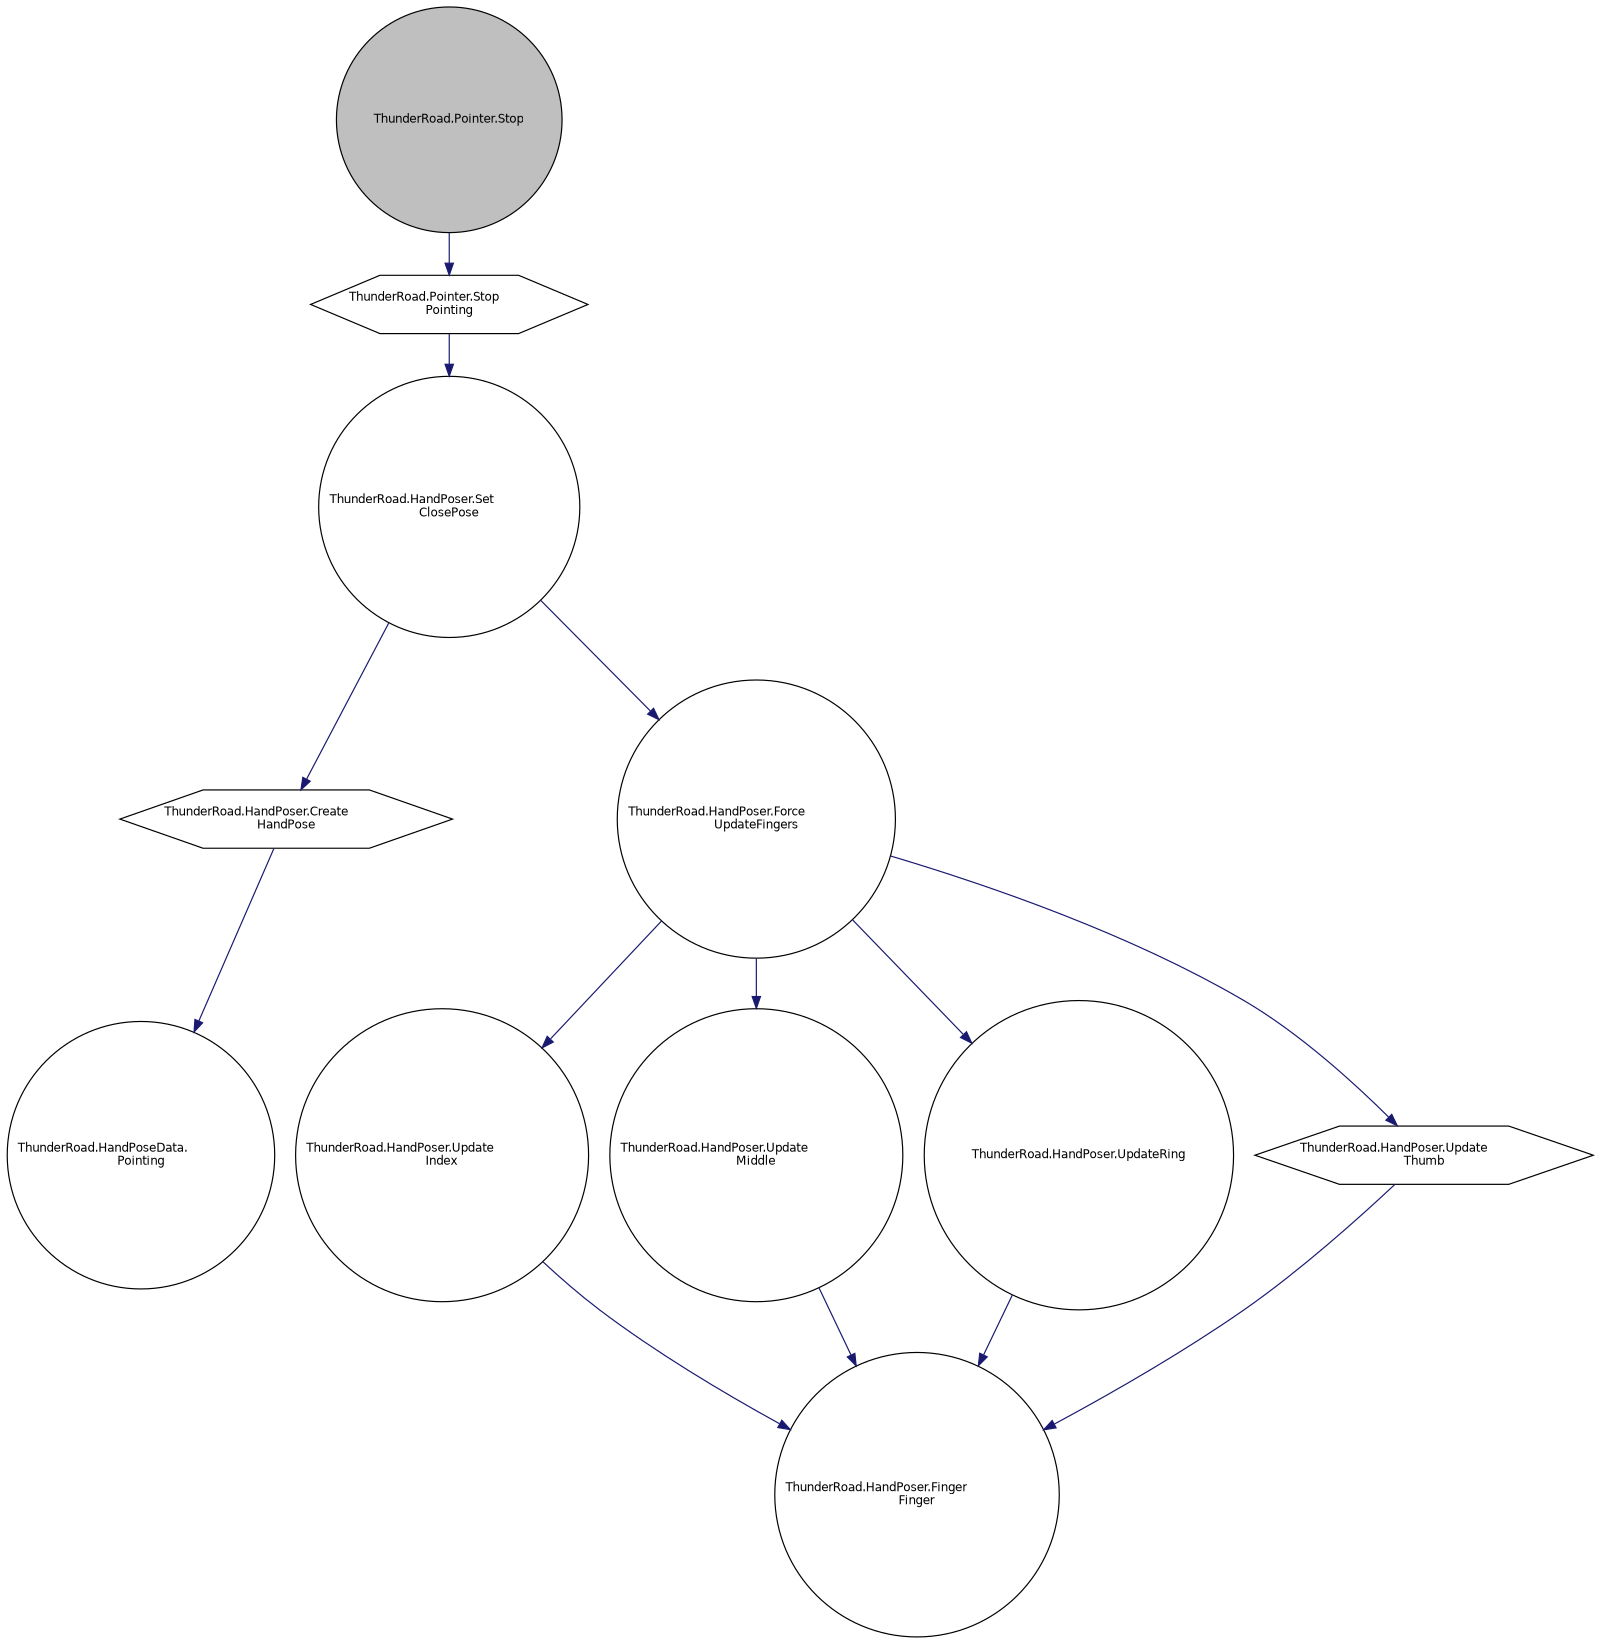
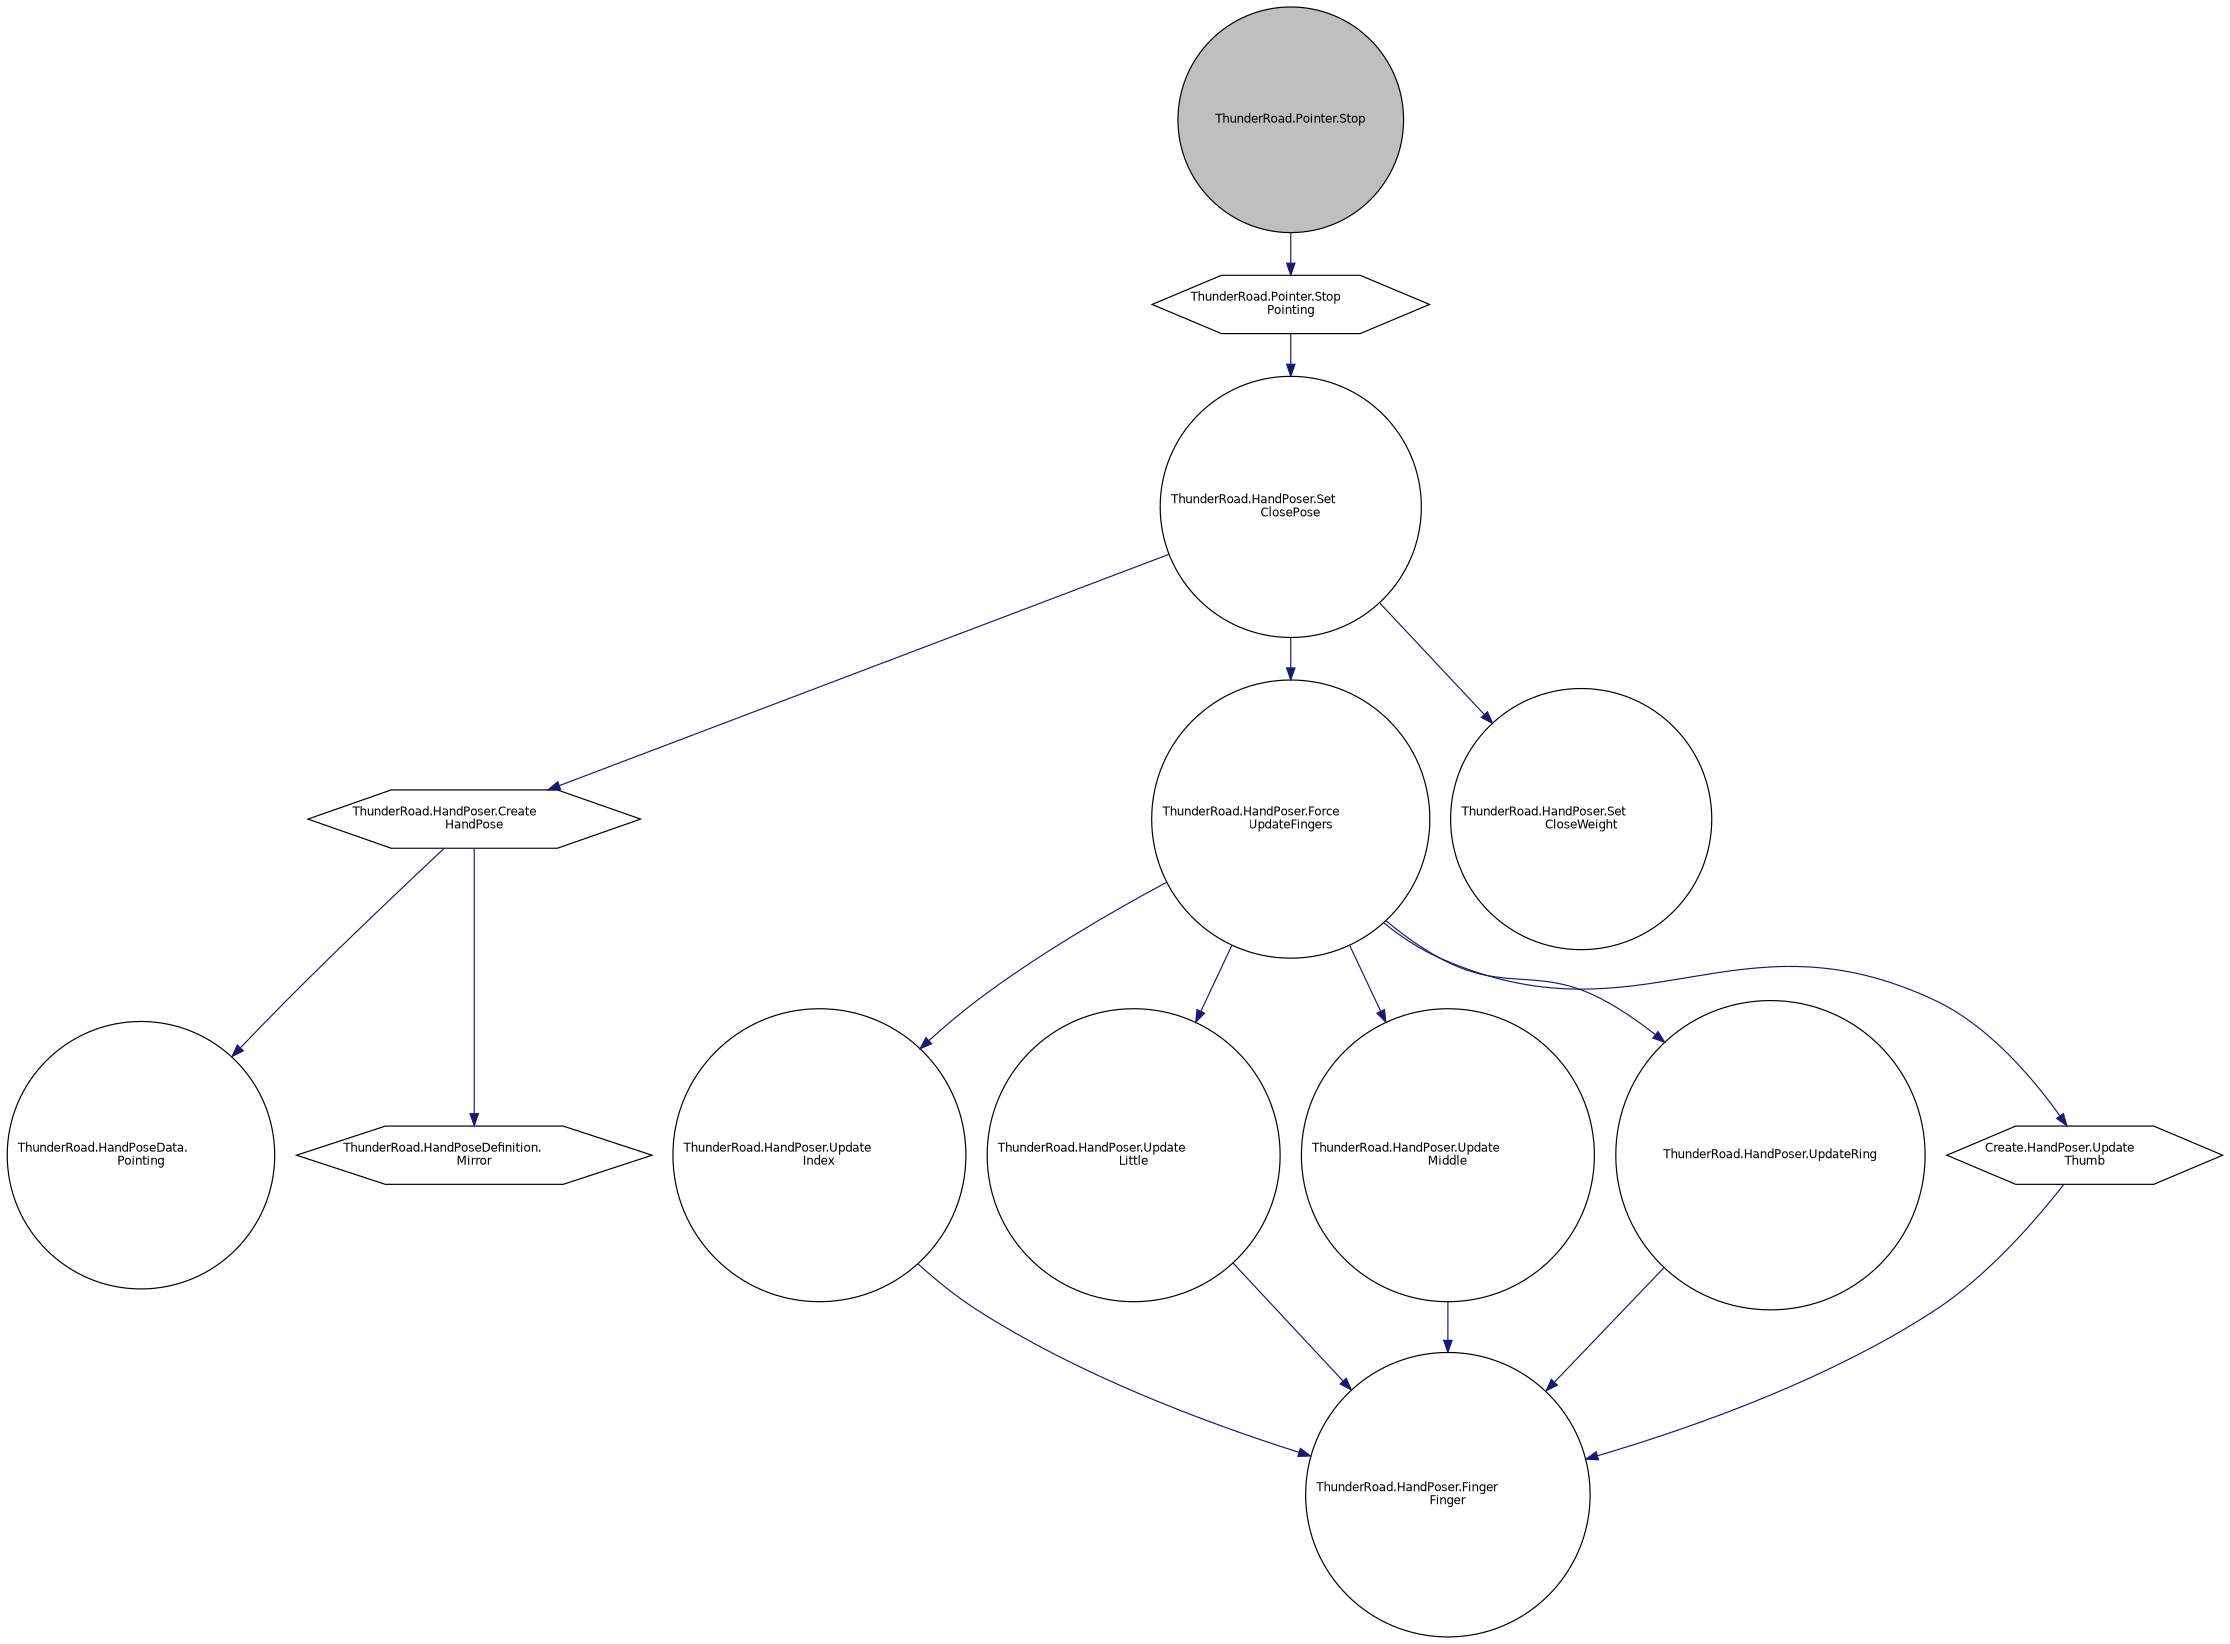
  digraph {
    rankdir=TB
    node [color=black fillcolor=white fontname=Helvetica fontsize=10 shape=circle style=filled]
    edge [color=midnightblue fontname=Helvetica fontsize=10 labelfontname=Helvetica labelfontsize=10 style=solid]
    n1 [fillcolor=grey75 fontcolor=black height=0.2 label="ThunderRoad.Pointer.Stop" width=0.4]
    n2 [height=0.2 label="ThunderRoad.Pointer.Stop\lPointing" shape=hexagon width=0.4]
    n3 [height=0.2 label="ThunderRoad.HandPoser.Set\lClosePose" width=0.4]
    n4 [height=0.2 label="ThunderRoad.HandPoser.Create\lHandPose" shape=hexagon width=0.4]
    n5 [height=0.2 label="ThunderRoad.HandPoser.Force\lUpdateFingers" width=0.4]
+   n6 [height=0.2 label="ThunderRoad.HandPoser.Set\lCloseWeight" width=0.4]
    n7 [height=0.2 label="ThunderRoad.HandPoseData.\lPointing" width=0.4]
+   n8 [height=0.2 label="ThunderRoad.HandPoseDefinition.\lMirror" shape=hexagon width=0.4]
    n9 [height=0.2 label="ThunderRoad.HandPoser.Update\lIndex" width=0.4]
+   n10 [height=0.2 label="ThunderRoad.HandPoser.Update\lLittle" width=0.4]
    n11 [height=0.2 label="ThunderRoad.HandPoser.Update\lMiddle" width=0.4]
    n12 [height=0.2 label="ThunderRoad.HandPoser.UpdateRing" width=0.4]
-   n13 [height=0.2 label="ThunderRoad.HandPoser.Update\lThumb" shape=hexagon width=0.4]
+   n13 [height=0.2 label="Create.HandPoser.Update\lThumb" shape=hexagon width=0.4]
    n14 [height=0.2 label="ThunderRoad.HandPoser.Finger\lFinger" width=0.4]
    n1 -> n2
    n2 -> n3
    n3 -> n4
    n3 -> n5
+   n3 -> n6
    n4 -> n7
+   n4 -> n8
    n5 -> n9
+   n5 -> n10
    n5 -> n11
    n5 -> n12
    n5 -> n13
    n9 -> n14
+   n10 -> n14
    n11 -> n14
    n12 -> n14
    n13 -> n14
  }
